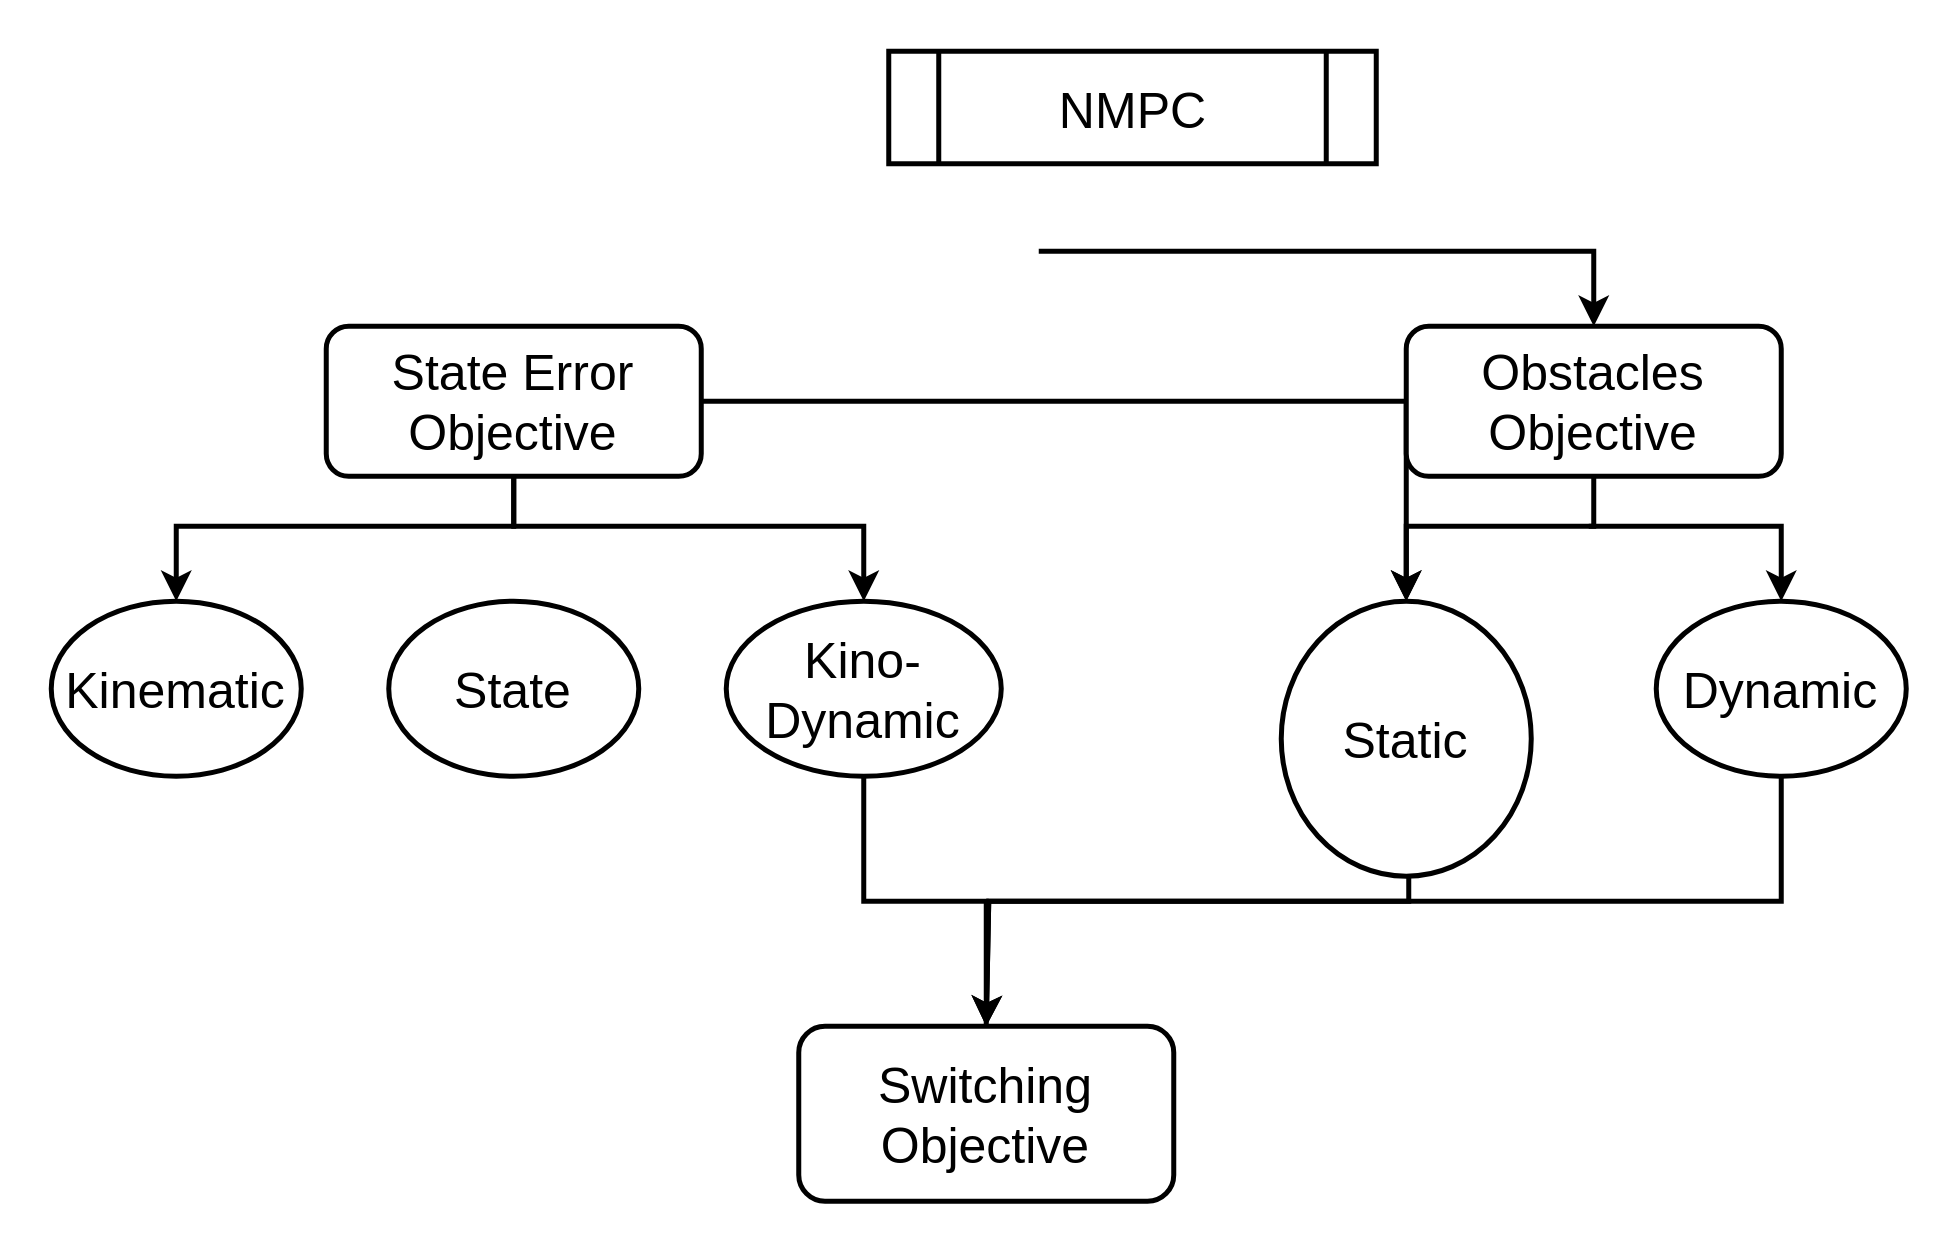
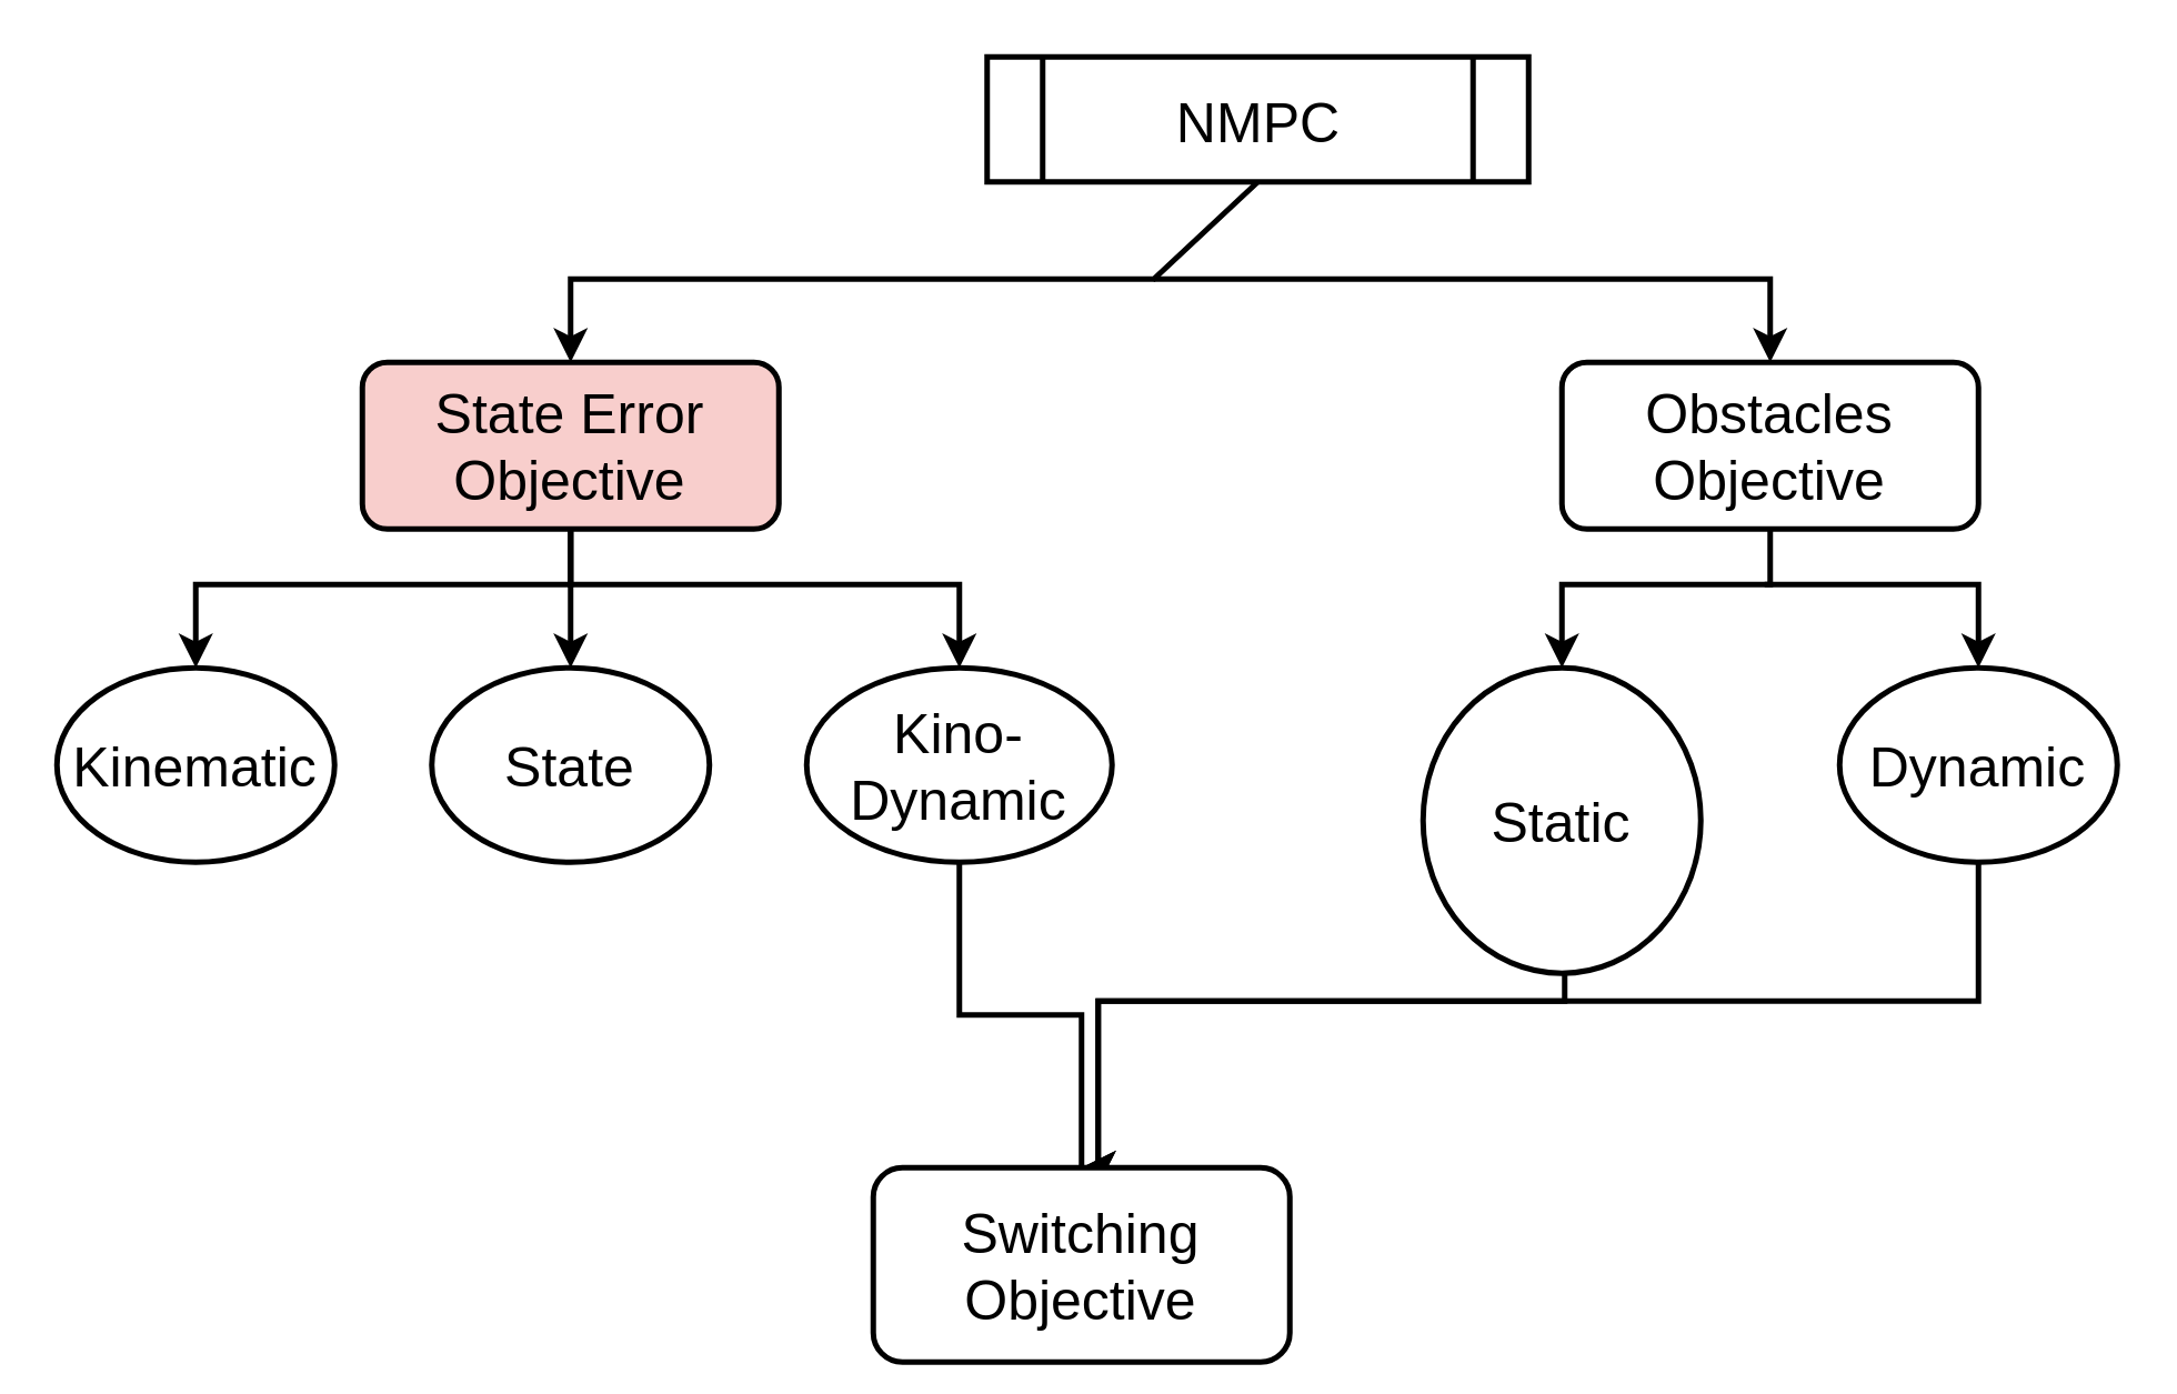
  <mxCell id="0" />
  <mxCell id="1" parent="0" />
  <mxCell id="2" value="NMPC" style="shape=process;whiteSpace=wrap;html=1;backgroundOutline=1;strokeWidth=2;fontSize=20;" vertex="1" parent="1"><mxGeometry x="355" y="20" width="195" height="45" as="geometry" /></mxCell>
- <mxCell id="3" value="" style="edgeStyle=orthogonalEdgeStyle;rounded=0;orthogonalLoop=1;jettySize=auto;html=1;fontSize=20;strokeWidth=2;" edge="1" parent="1" source="4" target="9"><mxGeometry relative="1" as="geometry" /></mxCell>
- <mxCell id="4" value="&lt;div&gt;State Error&lt;/div&gt;Objective" style="rounded=1;whiteSpace=wrap;html=1;strokeWidth=2;fontSize=20;" vertex="1" parent="1"><mxGeometry x="130" y="130" width="150" height="60" as="geometry" /></mxCell>
+ <mxCell id="3" value="" style="edgeStyle=orthogonalEdgeStyle;rounded=0;orthogonalLoop=1;jettySize=auto;html=1;fontSize=20;strokeWidth=2;" edge="1" parent="1" source="4" target="13"><mxGeometry relative="1" as="geometry" /></mxCell>
+ <mxCell id="4" value="&lt;div&gt;State Error&lt;/div&gt;Objective" style="rounded=1;whiteSpace=wrap;html=1;strokeWidth=2;fontSize=20;fillColor=#f8cecc;" vertex="1" parent="1"><mxGeometry x="130" y="130" width="150" height="60" as="geometry" /></mxCell>
  <mxCell id="5" value="&lt;div&gt;Obstacles&lt;/div&gt;Objective" style="rounded=1;whiteSpace=wrap;html=1;strokeWidth=2;fontSize=20;" vertex="1" parent="1"><mxGeometry x="562" y="130" width="150" height="60" as="geometry" /></mxCell>
+ <mxCell id="6" value="" style="endArrow=classic;html=1;fontSize=20;exitX=0.5;exitY=1;exitDx=0;exitDy=0;entryX=0.5;entryY=0;entryDx=0;entryDy=0;rounded=0;strokeWidth=2;" edge="1" parent="1" source="2" target="4"><mxGeometry width="50" height="50" relative="1" as="geometry"><mxPoint x="145" y="260" as="sourcePoint" /><mxPoint x="195" y="210" as="targetPoint" /><Array as="points"><mxPoint x="415" y="100" /><mxPoint x="205" y="100" /></Array></mxGeometry></mxCell>
  <mxCell id="7" value="" style="endArrow=classic;html=1;fontSize=20;entryX=0.5;entryY=0;entryDx=0;entryDy=0;rounded=0;strokeWidth=2;" edge="1" parent="1" target="5"><mxGeometry width="50" height="50" relative="1" as="geometry"><mxPoint x="415" y="100" as="sourcePoint" /><mxPoint x="195" y="210" as="targetPoint" /><Array as="points"><mxPoint x="637" y="100" /></Array></mxGeometry></mxCell>
  <mxCell id="8" value="" style="edgeStyle=orthogonalEdgeStyle;rounded=0;orthogonalLoop=1;jettySize=auto;html=1;strokeWidth=2;fontSize=20;entryX=0.5;entryY=0;entryDx=0;entryDy=0;" edge="1" parent="1" source="9" target="20"><mxGeometry relative="1" as="geometry"><mxPoint x="562" y="390" as="targetPoint" /><Array as="points"><mxPoint x="563" y="360" /><mxPoint x="395" y="360" /></Array></mxGeometry></mxCell>
  <mxCell id="9" value="Static" style="ellipse;whiteSpace=wrap;html=1;strokeWidth=2;fontSize=20;" vertex="1" parent="1"><mxGeometry x="512" y="240" width="100" height="110" as="geometry" /></mxCell>
  <mxCell id="10" value="" style="edgeStyle=orthogonalEdgeStyle;rounded=0;orthogonalLoop=1;jettySize=auto;html=1;strokeWidth=2;fontSize=20;entryX=0.5;entryY=0;entryDx=0;entryDy=0;" edge="1" parent="1" source="11" target="20"><mxGeometry relative="1" as="geometry"><mxPoint x="712" y="390" as="targetPoint" /><Array as="points"><mxPoint x="712" y="360" /><mxPoint x="395" y="360" /></Array></mxGeometry></mxCell>
  <mxCell id="11" value="Dynamic" style="ellipse;whiteSpace=wrap;html=1;strokeWidth=2;fontSize=20;" vertex="1" parent="1"><mxGeometry x="662" y="240" width="100" height="70" as="geometry" /></mxCell>
  <mxCell id="12" value="Kinematic" style="ellipse;whiteSpace=wrap;html=1;strokeWidth=2;fontSize=20;" vertex="1" parent="1"><mxGeometry x="20" y="240" width="100" height="70" as="geometry" /></mxCell>
  <mxCell id="13" value="State" style="ellipse;whiteSpace=wrap;html=1;strokeWidth=2;fontSize=20;" vertex="1" parent="1"><mxGeometry x="155" y="240" width="100" height="70" as="geometry" /></mxCell>
  <mxCell id="14" value="" style="endArrow=classic;html=1;fontSize=20;entryX=0.5;entryY=0;entryDx=0;entryDy=0;strokeWidth=2;rounded=0;" edge="1" parent="1" target="12"><mxGeometry width="50" height="50" relative="1" as="geometry"><mxPoint x="205" y="190" as="sourcePoint" /><mxPoint x="60" y="240" as="targetPoint" /><Array as="points"><mxPoint x="205" y="210" /><mxPoint x="70" y="210" /></Array></mxGeometry></mxCell>
  <mxCell id="15" value="" style="endArrow=classic;html=1;fontSize=20;exitX=0.5;exitY=1;exitDx=0;exitDy=0;entryX=0.5;entryY=0;entryDx=0;entryDy=0;strokeWidth=2;rounded=0;" edge="1" parent="1" source="4" target="19"><mxGeometry width="50" height="50" relative="1" as="geometry"><mxPoint y="380" as="sourcePoint" x="5" /><mxPoint x="55" y="330" as="targetPoint" /><Array as="points"><mxPoint x="205" y="210" /><mxPoint x="345" y="210" /></Array></mxGeometry></mxCell>
  <mxCell id="16" value="" style="endArrow=classic;html=1;strokeWidth=2;fontSize=20;exitX=0.5;exitY=1;exitDx=0;exitDy=0;entryX=0.5;entryY=0;entryDx=0;entryDy=0;rounded=0;" edge="1" parent="1" source="5" target="9"><mxGeometry width="50" height="50" relative="1" as="geometry"><mxPoint x="265" y="380" as="sourcePoint" /><mxPoint x="315" y="330" as="targetPoint" /><Array as="points"><mxPoint x="637" y="210" /><mxPoint x="562" y="210" /></Array></mxGeometry></mxCell>
  <mxCell id="17" value="" style="endArrow=classic;html=1;strokeWidth=2;fontSize=20;rounded=0;entryX=0.5;entryY=0;entryDx=0;entryDy=0;" edge="1" parent="1" target="11"><mxGeometry width="50" height="50" relative="1" as="geometry"><mxPoint x="635" y="210" as="sourcePoint" /><mxPoint x="743" y="220" as="targetPoint" /><Array as="points"><mxPoint x="712" y="210" /></Array></mxGeometry></mxCell>
  <mxCell id="18" value="" style="edgeStyle=orthogonalEdgeStyle;rounded=0;orthogonalLoop=1;jettySize=auto;html=1;strokeWidth=2;fontSize=20;entryX=0.5;entryY=0;entryDx=0;entryDy=0;endArrow=none;" edge="1" parent="1" source="19" target="20"><mxGeometry relative="1" as="geometry"><mxPoint x="345" y="390" as="targetPoint" /></mxGeometry></mxCell>
  <mxCell id="19" value="Kino-Dynamic" style="ellipse;whiteSpace=wrap;html=1;strokeWidth=2;fontSize=20;" vertex="1" parent="1"><mxGeometry x="290" y="240" width="110" height="70" as="geometry" /></mxCell>
- <mxCell id="20" value="&lt;div&gt;Switching&lt;/div&gt;&lt;div&gt;Objective&lt;br&gt;&lt;/div&gt;" style="rounded=1;whiteSpace=wrap;html=1;strokeWidth=2;fontSize=20;" vertex="1" parent="1"><mxGeometry x="319" y="410" width="150" height="70" as="geometry" /></mxCell>
+ <mxCell id="20" value="&lt;div&gt;Switching&lt;/div&gt;&lt;div&gt;Objective&lt;br&gt;&lt;/div&gt;" style="rounded=1;whiteSpace=wrap;html=1;strokeWidth=2;fontSize=20;" vertex="1" parent="1"><mxGeometry x="314" y="420" width="150" height="70" as="geometry" /></mxCell>
